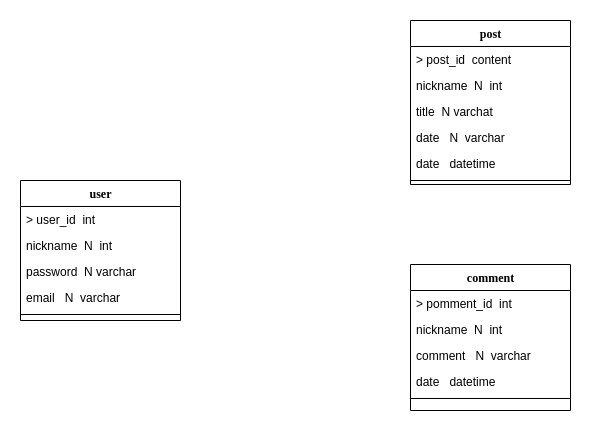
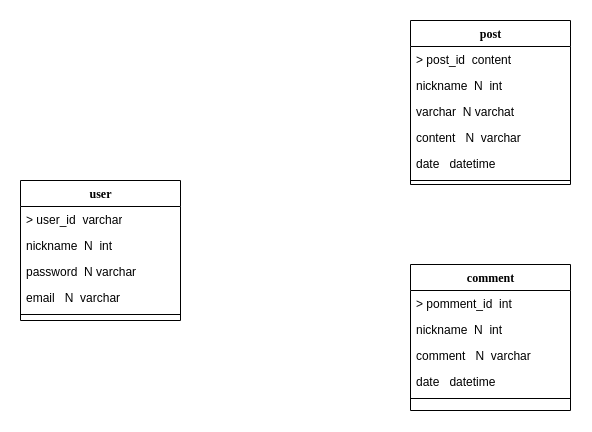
  <mxCell id="0" />
  <mxCell id="1" parent="0" />
  <mxCell id="2" value="user" style="swimlane;html=1;fontStyle=1;align=center;verticalAlign=top;childLayout=stackLayout;horizontal=1;startSize=26;horizontalStack=0;resizeParent=1;resizeLast=0;collapsible=1;marginBottom=0;swimlaneFillColor=#ffffff;rounded=0;shadow=0;comic=0;labelBackgroundColor=none;strokeWidth=1;fillColor=none;fontFamily=Verdana;fontSize=12" parent="1" vertex="1"><mxGeometry x="20" y="180" width="160" height="140" as="geometry" /></mxCell>
- <mxCell id="3" value="&amp;gt; user_id&lt;span style=&quot;white-space: pre;&quot;&gt; &lt;/span&gt;&lt;span style=&quot;white-space: pre;&quot;&gt; &lt;/span&gt;int" style="text;html=1;strokeColor=none;fillColor=none;align=left;verticalAlign=top;spacingLeft=4;spacingRight=4;whiteSpace=wrap;overflow=hidden;rotatable=0;points=[[0,0.5],[1,0.5]];portConstraint=eastwest;" parent="2" vertex="1"><mxGeometry y="26" width="160" height="26" as="geometry" /></mxCell>
+ <mxCell id="3" value="&amp;gt; user_id&lt;span style=&quot;white-space: pre;&quot;&gt; &lt;/span&gt;&lt;span style=&quot;white-space: pre;&quot;&gt; &lt;/span&gt;varchar" style="text;html=1;strokeColor=none;fillColor=none;align=left;verticalAlign=top;spacingLeft=4;spacingRight=4;whiteSpace=wrap;overflow=hidden;rotatable=0;points=[[0,0.5],[1,0.5]];portConstraint=eastwest;" parent="2" vertex="1"><mxGeometry y="26" width="160" height="26" as="geometry" /></mxCell>
  <mxCell id="4" value="nickname&lt;span style=&quot;white-space: pre;&quot;&gt; &lt;/span&gt;&lt;span style=&quot;white-space: pre;&quot;&gt; &lt;/span&gt;N&amp;nbsp;&lt;span style=&quot;white-space: pre;&quot;&gt; &lt;/span&gt;int&lt;br&gt;" style="text;html=1;strokeColor=none;fillColor=none;align=left;verticalAlign=top;spacingLeft=4;spacingRight=4;whiteSpace=wrap;overflow=hidden;rotatable=0;points=[[0,0.5],[1,0.5]];portConstraint=eastwest;" parent="2" vertex="1"><mxGeometry y="52" width="160" height="26" as="geometry" /></mxCell>
  <mxCell id="5" value="password&lt;span style=&quot;white-space: pre;&quot;&gt; &lt;/span&gt;&lt;span style=&quot;white-space: pre;&quot;&gt; &lt;/span&gt;N&lt;span style=&quot;white-space: pre;&quot;&gt; &lt;/span&gt;varchar" style="text;html=1;strokeColor=none;fillColor=none;align=left;verticalAlign=top;spacingLeft=4;spacingRight=4;whiteSpace=wrap;overflow=hidden;rotatable=0;points=[[0,0.5],[1,0.5]];portConstraint=eastwest;" parent="2" vertex="1"><mxGeometry y="78" width="160" height="26" as="geometry" /></mxCell>
  <mxCell id="6" value="email&lt;span style=&quot;&quot;&gt; &lt;span style=&quot;white-space: pre;&quot;&gt; &lt;/span&gt;&lt;/span&gt;&lt;span style=&quot;&quot;&gt; &lt;/span&gt;N&lt;span style=&quot;&quot;&gt; &lt;span style=&quot;white-space: pre;&quot;&gt; &lt;/span&gt;&lt;/span&gt;varchar" style="text;html=1;strokeColor=none;fillColor=none;align=left;verticalAlign=top;spacingLeft=4;spacingRight=4;whiteSpace=wrap;overflow=hidden;rotatable=0;points=[[0,0.5],[1,0.5]];portConstraint=eastwest;" parent="2" vertex="1"><mxGeometry y="104" width="160" height="26" as="geometry" /></mxCell>
  <mxCell id="7" value="" style="line;html=1;strokeWidth=1;fillColor=none;align=left;verticalAlign=middle;spacingTop=-1;spacingLeft=3;spacingRight=3;rotatable=0;labelPosition=right;points=[];portConstraint=eastwest;" parent="2" vertex="1"><mxGeometry y="130" width="160" height="8" as="geometry" /></mxCell>
  <mxCell id="8" value="post" style="swimlane;html=1;fontStyle=1;align=center;verticalAlign=top;childLayout=stackLayout;horizontal=1;startSize=26;horizontalStack=0;resizeParent=1;resizeLast=0;collapsible=1;marginBottom=0;swimlaneFillColor=#ffffff;rounded=0;shadow=0;comic=0;labelBackgroundColor=none;strokeWidth=1;fillColor=none;fontFamily=Verdana;fontSize=12" vertex="1" parent="1"><mxGeometry x="410" y="20" width="160" height="164" as="geometry" /></mxCell>
  <mxCell id="9" value="&amp;gt; post_id&lt;span style=&quot;white-space: pre;&quot;&gt; &lt;/span&gt;&lt;span style=&quot;white-space: pre;&quot;&gt; &lt;/span&gt;content" style="text;html=1;strokeColor=none;fillColor=none;align=left;verticalAlign=top;spacingLeft=4;spacingRight=4;whiteSpace=wrap;overflow=hidden;rotatable=0;points=[[0,0.5],[1,0.5]];portConstraint=eastwest;" vertex="1" parent="8"><mxGeometry y="26" width="160" height="26" as="geometry" /></mxCell>
  <mxCell id="10" value="nickname&lt;span style=&quot;white-space: pre;&quot;&gt; &lt;/span&gt;&lt;span style=&quot;white-space: pre;&quot;&gt; &lt;/span&gt;N&amp;nbsp;&lt;span style=&quot;white-space: pre;&quot;&gt; &lt;/span&gt;int&lt;br&gt;" style="text;html=1;strokeColor=none;fillColor=none;align=left;verticalAlign=top;spacingLeft=4;spacingRight=4;whiteSpace=wrap;overflow=hidden;rotatable=0;points=[[0,0.5],[1,0.5]];portConstraint=eastwest;" vertex="1" parent="8"><mxGeometry y="52" width="160" height="26" as="geometry" /></mxCell>
- <mxCell id="11" value="title&lt;span style=&quot;white-space: pre;&quot;&gt; &lt;/span&gt;&lt;span style=&quot;white-space: pre;&quot;&gt; &lt;/span&gt;N&lt;span style=&quot;white-space: pre;&quot;&gt; &lt;/span&gt;varchat" style="text;html=1;strokeColor=none;fillColor=none;align=left;verticalAlign=top;spacingLeft=4;spacingRight=4;whiteSpace=wrap;overflow=hidden;rotatable=0;points=[[0,0.5],[1,0.5]];portConstraint=eastwest;" vertex="1" parent="8"><mxGeometry y="78" width="160" height="26" as="geometry" /></mxCell>
- <mxCell id="12" value="&lt;span style=&quot;&quot;&gt;date&amp;nbsp;&lt;span style=&quot;white-space: pre;&quot;&gt; &lt;/span&gt;&lt;/span&gt;&lt;span style=&quot;&quot;&gt; &lt;/span&gt;N&lt;span style=&quot;&quot;&gt; &lt;span style=&quot;white-space: pre;&quot;&gt; &lt;/span&gt;&lt;/span&gt;varchar" style="text;html=1;strokeColor=none;fillColor=none;align=left;verticalAlign=top;spacingLeft=4;spacingRight=4;whiteSpace=wrap;overflow=hidden;rotatable=0;points=[[0,0.5],[1,0.5]];portConstraint=eastwest;" vertex="1" parent="8"><mxGeometry y="104" width="160" height="26" as="geometry" /></mxCell>
+ <mxCell id="11" value="varchar&lt;span style=&quot;white-space: pre;&quot;&gt; &lt;/span&gt;&lt;span style=&quot;white-space: pre;&quot;&gt; &lt;/span&gt;N&lt;span style=&quot;white-space: pre;&quot;&gt; &lt;/span&gt;varchat" style="text;html=1;strokeColor=none;fillColor=none;align=left;verticalAlign=top;spacingLeft=4;spacingRight=4;whiteSpace=wrap;overflow=hidden;rotatable=0;points=[[0,0.5],[1,0.5]];portConstraint=eastwest;" vertex="1" parent="8"><mxGeometry y="78" width="160" height="26" as="geometry" /></mxCell>
+ <mxCell id="12" value="&lt;span style=&quot;&quot;&gt;content&amp;nbsp;&lt;span style=&quot;white-space: pre;&quot;&gt; &lt;/span&gt;&lt;/span&gt;&lt;span style=&quot;&quot;&gt; &lt;/span&gt;N&lt;span style=&quot;&quot;&gt; &lt;span style=&quot;white-space: pre;&quot;&gt; &lt;/span&gt;&lt;/span&gt;varchar" style="text;html=1;strokeColor=none;fillColor=none;align=left;verticalAlign=top;spacingLeft=4;spacingRight=4;whiteSpace=wrap;overflow=hidden;rotatable=0;points=[[0,0.5],[1,0.5]];portConstraint=eastwest;" vertex="1" parent="8"><mxGeometry y="104" width="160" height="26" as="geometry" /></mxCell>
  <mxCell id="13" value="date&lt;span style=&quot;white-space: pre;&quot;&gt; &lt;/span&gt;&lt;span style=&quot;white-space: pre;&quot;&gt; &lt;/span&gt;&lt;span style=&quot;white-space: pre;&quot;&gt; &lt;/span&gt;datetime" style="text;html=1;strokeColor=none;fillColor=none;align=left;verticalAlign=top;spacingLeft=4;spacingRight=4;whiteSpace=wrap;overflow=hidden;rotatable=0;points=[[0,0.5],[1,0.5]];portConstraint=eastwest;" vertex="1" parent="8"><mxGeometry y="130" width="160" height="26" as="geometry" /></mxCell>
  <mxCell id="14" value="" style="line;html=1;strokeWidth=1;fillColor=none;align=left;verticalAlign=middle;spacingTop=-1;spacingLeft=3;spacingRight=3;rotatable=0;labelPosition=right;points=[];portConstraint=eastwest;" vertex="1" parent="8"><mxGeometry y="156" width="160" height="8" as="geometry" /></mxCell>
  <mxCell id="15" value="comment" style="swimlane;html=1;fontStyle=1;align=center;verticalAlign=top;childLayout=stackLayout;horizontal=1;startSize=26;horizontalStack=0;resizeParent=1;resizeLast=0;collapsible=1;marginBottom=0;swimlaneFillColor=#ffffff;rounded=0;shadow=0;comic=0;labelBackgroundColor=none;strokeWidth=1;fillColor=none;fontFamily=Verdana;fontSize=12" vertex="1" parent="1"><mxGeometry x="410" y="264" width="160" height="146" as="geometry" /></mxCell>
  <mxCell id="16" value="&amp;gt; pomment_id&lt;span style=&quot;white-space: pre;&quot;&gt; &lt;/span&gt;&lt;span style=&quot;white-space: pre;&quot;&gt; &lt;/span&gt;int" style="text;html=1;strokeColor=none;fillColor=none;align=left;verticalAlign=top;spacingLeft=4;spacingRight=4;whiteSpace=wrap;overflow=hidden;rotatable=0;points=[[0,0.5],[1,0.5]];portConstraint=eastwest;" vertex="1" parent="15"><mxGeometry y="26" width="160" height="26" as="geometry" /></mxCell>
  <mxCell id="17" value="nickname&lt;span style=&quot;white-space: pre;&quot;&gt; &lt;/span&gt;&lt;span style=&quot;white-space: pre;&quot;&gt; &lt;/span&gt;N&amp;nbsp;&lt;span style=&quot;white-space: pre;&quot;&gt; &lt;/span&gt;int&lt;br&gt;" style="text;html=1;strokeColor=none;fillColor=none;align=left;verticalAlign=top;spacingLeft=4;spacingRight=4;whiteSpace=wrap;overflow=hidden;rotatable=0;points=[[0,0.5],[1,0.5]];portConstraint=eastwest;" vertex="1" parent="15"><mxGeometry y="52" width="160" height="26" as="geometry" /></mxCell>
  <mxCell id="18" value="&lt;span style=&quot;&quot;&gt;comment&amp;nbsp;&lt;span style=&quot;white-space: pre;&quot;&gt; &lt;/span&gt;&lt;/span&gt;&lt;span style=&quot;&quot;&gt; &lt;/span&gt;N&lt;span style=&quot;&quot;&gt; &lt;span style=&quot;white-space: pre;&quot;&gt; &lt;/span&gt;&lt;/span&gt;varchar" style="text;html=1;strokeColor=none;fillColor=none;align=left;verticalAlign=top;spacingLeft=4;spacingRight=4;whiteSpace=wrap;overflow=hidden;rotatable=0;points=[[0,0.5],[1,0.5]];portConstraint=eastwest;" vertex="1" parent="15"><mxGeometry y="78" width="160" height="26" as="geometry" /></mxCell>
  <mxCell id="19" value="date&lt;span style=&quot;white-space: pre;&quot;&gt; &lt;/span&gt;&lt;span style=&quot;white-space: pre;&quot;&gt; &lt;/span&gt;&lt;span style=&quot;white-space: pre;&quot;&gt; &lt;/span&gt;datetime" style="text;html=1;strokeColor=none;fillColor=none;align=left;verticalAlign=top;spacingLeft=4;spacingRight=4;whiteSpace=wrap;overflow=hidden;rotatable=0;points=[[0,0.5],[1,0.5]];portConstraint=eastwest;" vertex="1" parent="15"><mxGeometry y="104" width="160" height="26" as="geometry" /></mxCell>
  <mxCell id="20" value="" style="line;html=1;strokeWidth=1;fillColor=none;align=left;verticalAlign=middle;spacingTop=-1;spacingLeft=3;spacingRight=3;rotatable=0;labelPosition=right;points=[];portConstraint=eastwest;" vertex="1" parent="15"><mxGeometry y="130" width="160" height="8" as="geometry" /></mxCell>
